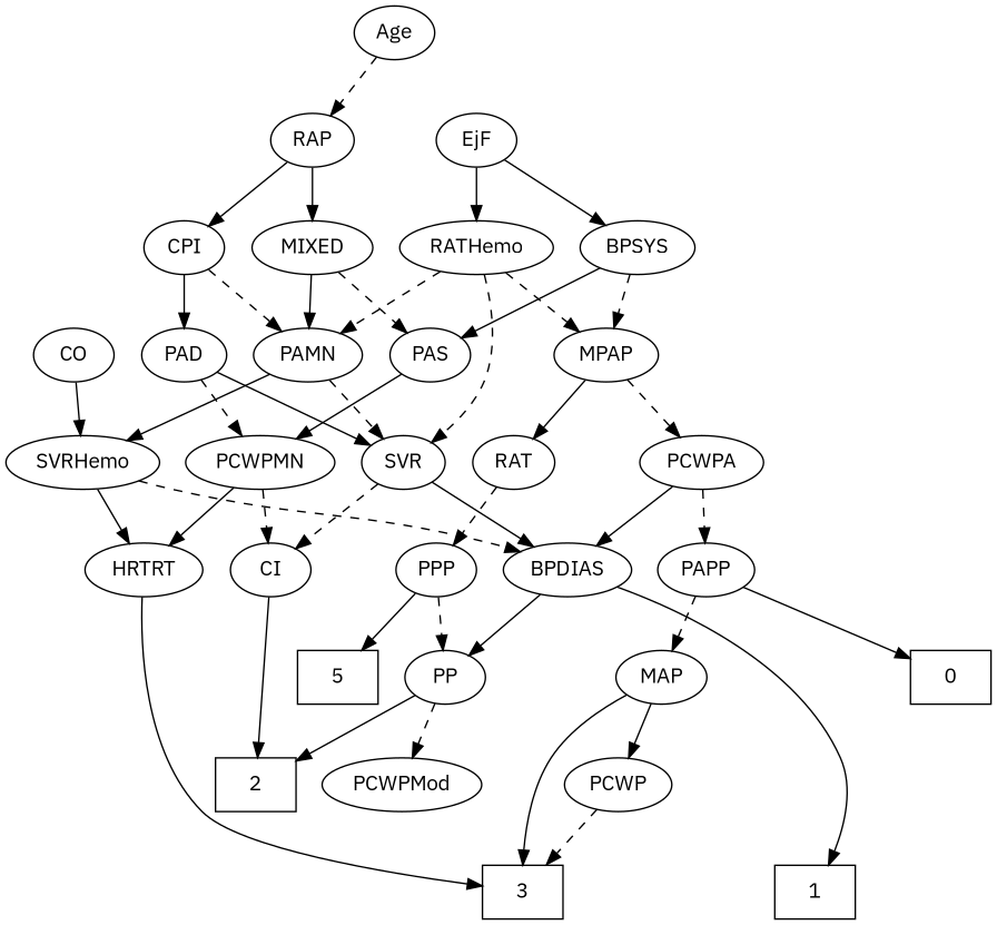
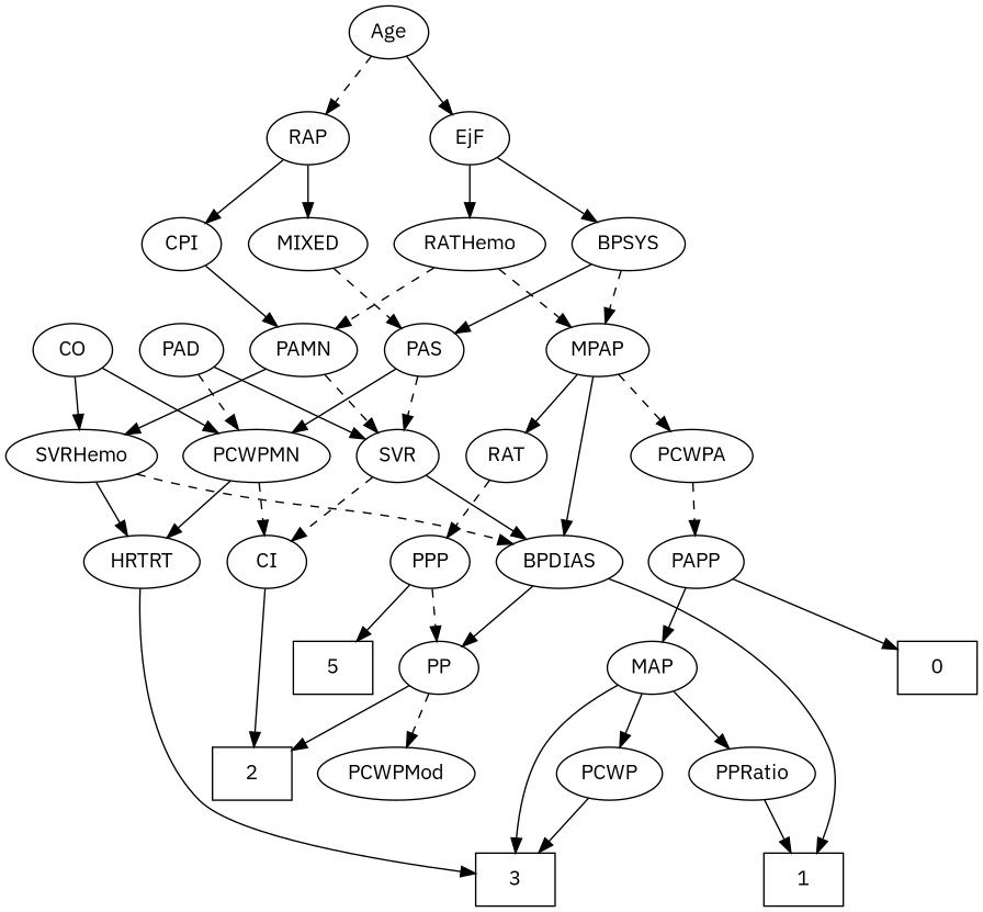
  strict digraph {
    fontname="IBM Plex Sans"
    node [fontname="IBM Plex Sans"]
    edge [fontname="IBM Plex Sans" style=solid]
    1 [height=0.5 shape=box width=0.75]
    2 [height=0.5 shape=box width=0.75]
    3 [height=0.5 shape=box width=0.75]
    n4 [height=0.5 label=0 shape=box width=0.75]
    5 [height=0.5 shape=box width=0.75]
    Age [height=0.5 width=0.75]
    EjF [height=0.5 width=0.75]
    RAP [height=0.5 width=0.77632]
    BPSYS [height=0.5 width=1.0471]
    RATHemo [height=0.5 width=1.3721]
    MIXED [height=0.5 width=1.1193]
    CPI [height=0.5 width=0.75]
    PAS [height=0.5 width=0.75]
    MPAP [height=0.5 width=0.97491]
    PAMN [height=0.5 width=1.011]
    PAD [height=0.5 width=0.79437]
    SVR [height=0.5 width=0.77632]
    PCWPMN [height=0.5 width=1.3902]
    CO [height=0.5 width=0.75]
    SVRHemo [height=0.5 width=1.3902]
    RAT [height=0.5 width=0.75827]
    PCWPA [height=0.5 width=1.1555]
    BPDIAS [height=0.5 width=1.1735]
    CI [height=0.5 width=0.75]
    HRTRT [height=0.5 width=1.1013]
    PPP [height=0.5 width=0.75]
    PAPP [height=0.5 width=0.88464]
    PP [height=0.5 width=0.75]
    MAP [height=0.5 width=0.84854]
    PCWPMod [height=0.5 width=1.4443]
+   PPRatio [height=0.5 width=1.1013]
    PCWP [height=0.5 width=0.97491]
+   Age -> EjF
    Age -> RAP [style=dashed]
    EjF -> BPSYS
    EjF -> RATHemo
    RAP -> MIXED
    RAP -> CPI
    BPSYS -> PAS
    BPSYS -> MPAP [style=dashed]
    RATHemo -> MPAP [style=dashed]
    RATHemo -> PAMN [style=dashed]
    MIXED -> PAS [style=dashed]
-   MIXED -> PAMN
-   CPI -> PAMN [style=dashed]
-   CPI -> PAD
-   RATHemo -> SVR [style=dashed]
+   CPI -> PAMN
+   PAS -> SVR [style=dashed]
    PAS -> PCWPMN
    MPAP -> RAT
    MPAP -> PCWPA [style=dashed]
    PAMN -> SVR [style=dashed]
    PAMN -> SVRHemo
    PAD -> SVR
    PAD -> PCWPMN [style=dashed]
    SVR -> BPDIAS
    SVR -> CI [style=dashed]
    PCWPMN -> CI [style=dashed]
    PCWPMN -> HRTRT
+   CO -> PCWPMN
    CO -> SVRHemo
    SVRHemo -> BPDIAS [style=dashed]
    SVRHemo -> HRTRT
    RAT -> PPP [style=dashed]
-   PCWPA -> BPDIAS
+   MPAP -> BPDIAS
    PCWPA -> PAPP [style=dashed]
    BPDIAS -> 1
    BPDIAS -> PP
    CI -> 2
    HRTRT -> 3
    PPP -> 5
    PPP -> PP [style=dashed]
    PAPP -> n4
-   PAPP -> MAP [style=dashed]
+   PAPP -> MAP
    PP -> 2
    PP -> PCWPMod [style=dashed]
    MAP -> 3
+   MAP -> PPRatio
    MAP -> PCWP
-   PCWP -> 3 [style=dashed]
+   PPRatio -> 1
+   PCWP -> 3
  }
